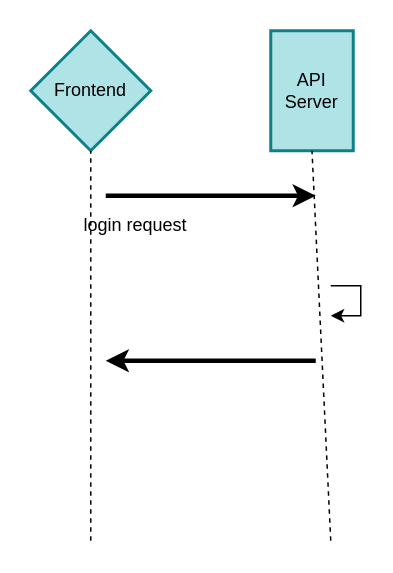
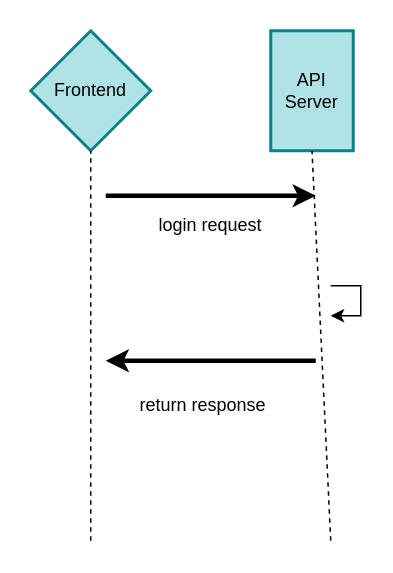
  <mxCell id="0" />
  <mxCell id="1" parent="0" />
  <mxCell id="2" value="API Server" style="whiteSpace=wrap;html=1;aspect=fixed;strokeWidth=2;fillColor=#b0e3e6;strokeColor=#0e8088;" vertex="1" parent="1"><mxGeometry x="180" y="20" width="55" height="80" as="geometry" /></mxCell>
  <mxCell id="3" value="Frontend" style="rhombus;whiteSpace=wrap;html=1;aspect=fixed;fillColor=#b0e3e6;strokeColor=#0e8088;strokeWidth=2;" vertex="1" parent="1"><mxGeometry x="20" y="20" width="80" height="80" as="geometry" /></mxCell>
  <mxCell id="4" value="" style="endArrow=none;dashed=1;html=1;rounded=0;entryX=0.5;entryY=1;entryDx=0;entryDy=0;" edge="1" parent="1" target="3"><mxGeometry width="50" height="50" relative="1" as="geometry"><mxPoint x="60" y="360" as="sourcePoint" /><mxPoint x="170" y="170" as="targetPoint" /></mxGeometry></mxCell>
  <mxCell id="5" value="" style="endArrow=none;dashed=1;html=1;rounded=0;entryX=0.5;entryY=1;entryDx=0;entryDy=0;" edge="1" parent="1" target="2"><mxGeometry width="50" height="50" relative="1" as="geometry"><mxPoint x="220" y="360" as="sourcePoint" /><mxPoint x="80" y="120" as="targetPoint" /></mxGeometry></mxCell>
  <mxCell id="6" value="" style="endArrow=classic;html=1;rounded=0;strokeWidth=3;" edge="1" parent="1"><mxGeometry width="50" height="50" relative="1" as="geometry"><mxPoint x="70" y="130" as="sourcePoint" /><mxPoint x="210" y="130" as="targetPoint" /><Array as="points"><mxPoint x="140" y="130" /></Array></mxGeometry></mxCell>
  <mxCell id="7" value="" style="endArrow=classic;html=1;rounded=0;strokeWidth=3;" edge="1" parent="1"><mxGeometry width="50" height="50" relative="1" as="geometry"><mxPoint x="210" y="240" as="sourcePoint" /><mxPoint x="70" y="240" as="targetPoint" /></mxGeometry></mxCell>
- <mxCell id="8" value="login request" style="text;html=1;strokeColor=none;fillColor=none;align=center;verticalAlign=middle;whiteSpace=wrap;rounded=0;" vertex="1" parent="1"><mxGeometry x="35" y="140" width="110" height="20" as="geometry" /></mxCell>
+ <mxCell id="8" value="login request" style="text;html=1;strokeColor=none;fillColor=none;align=center;verticalAlign=middle;whiteSpace=wrap;rounded=0;" vertex="1" parent="1"><mxGeometry x="85" y="140" width="110" height="20" as="geometry" /></mxCell>
+ <mxCell id="9" value="return response" style="text;html=1;strokeColor=none;fillColor=none;align=center;verticalAlign=middle;whiteSpace=wrap;rounded=0;" vertex="1" parent="1"><mxGeometry x="85" y="260" width="100" height="20" as="geometry" /></mxCell>
  <mxCell id="10" value="" style="endArrow=classic;html=1;rounded=0;" edge="1" parent="1"><mxGeometry width="50" height="50" relative="1" as="geometry"><mxPoint x="220" y="190" as="sourcePoint" /><mxPoint x="220" y="210" as="targetPoint" /><Array as="points"><mxPoint x="240" y="190" /><mxPoint x="240" y="210" /><mxPoint x="220" y="210" /></Array></mxGeometry></mxCell>
